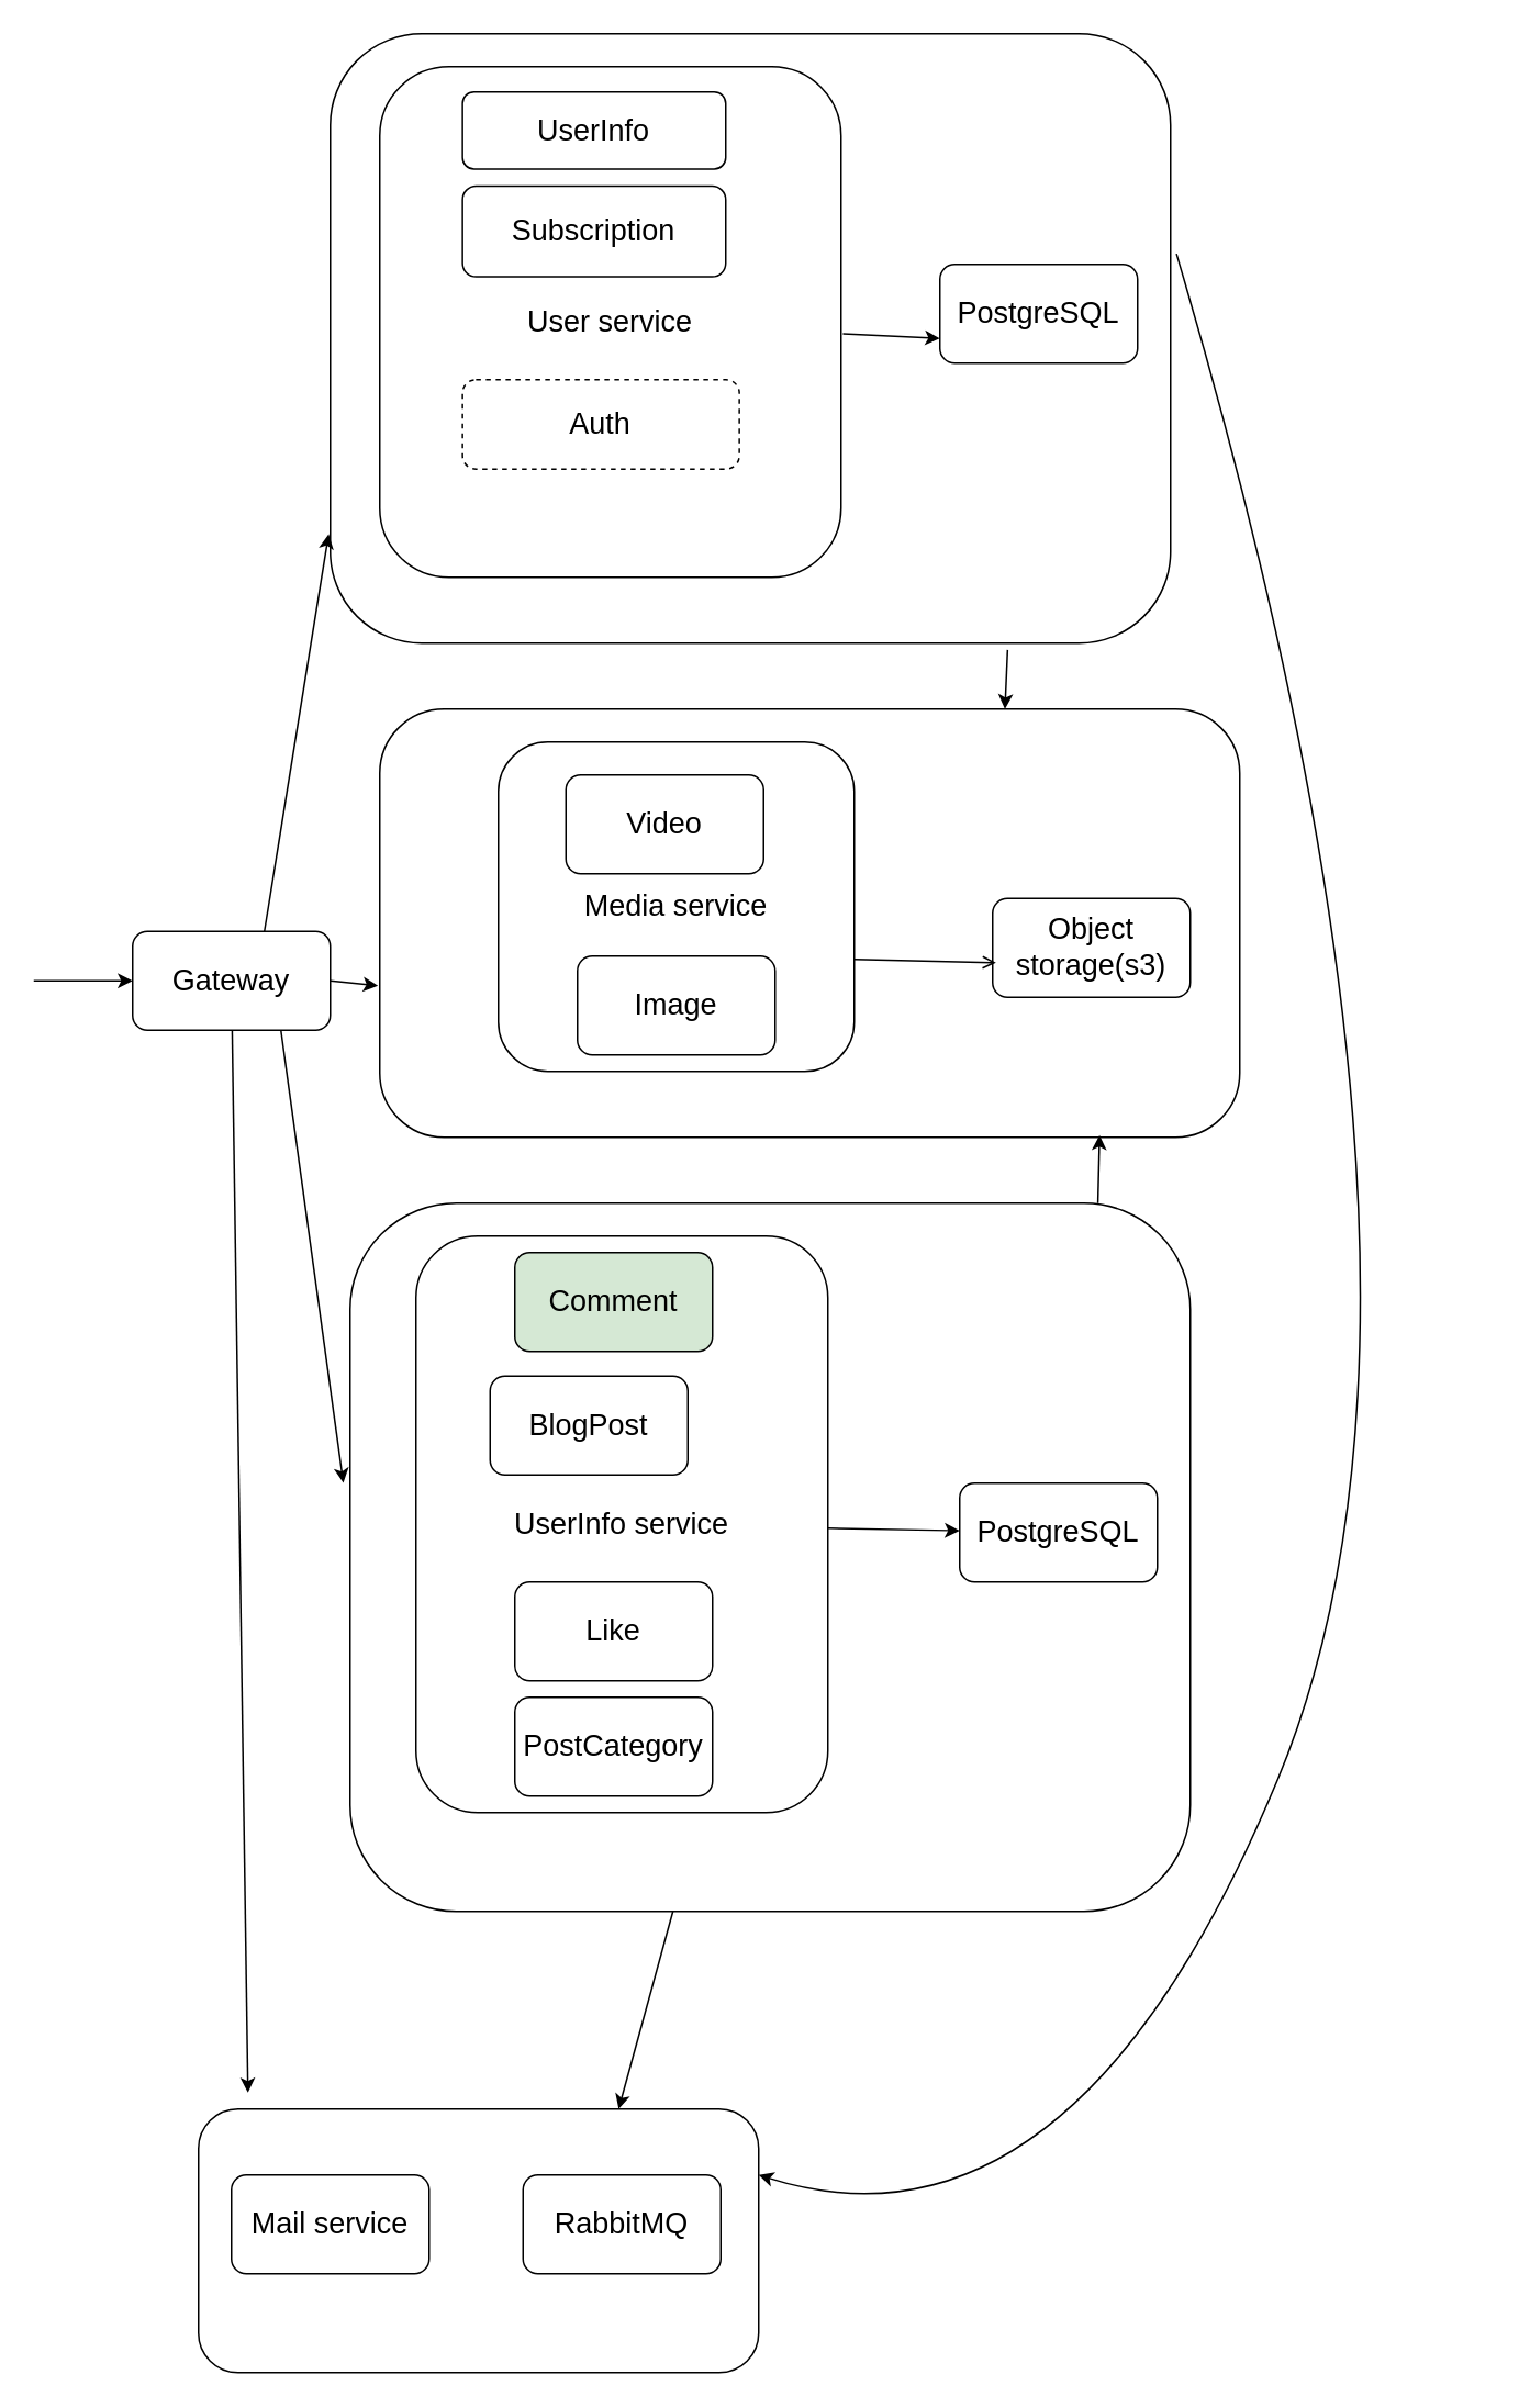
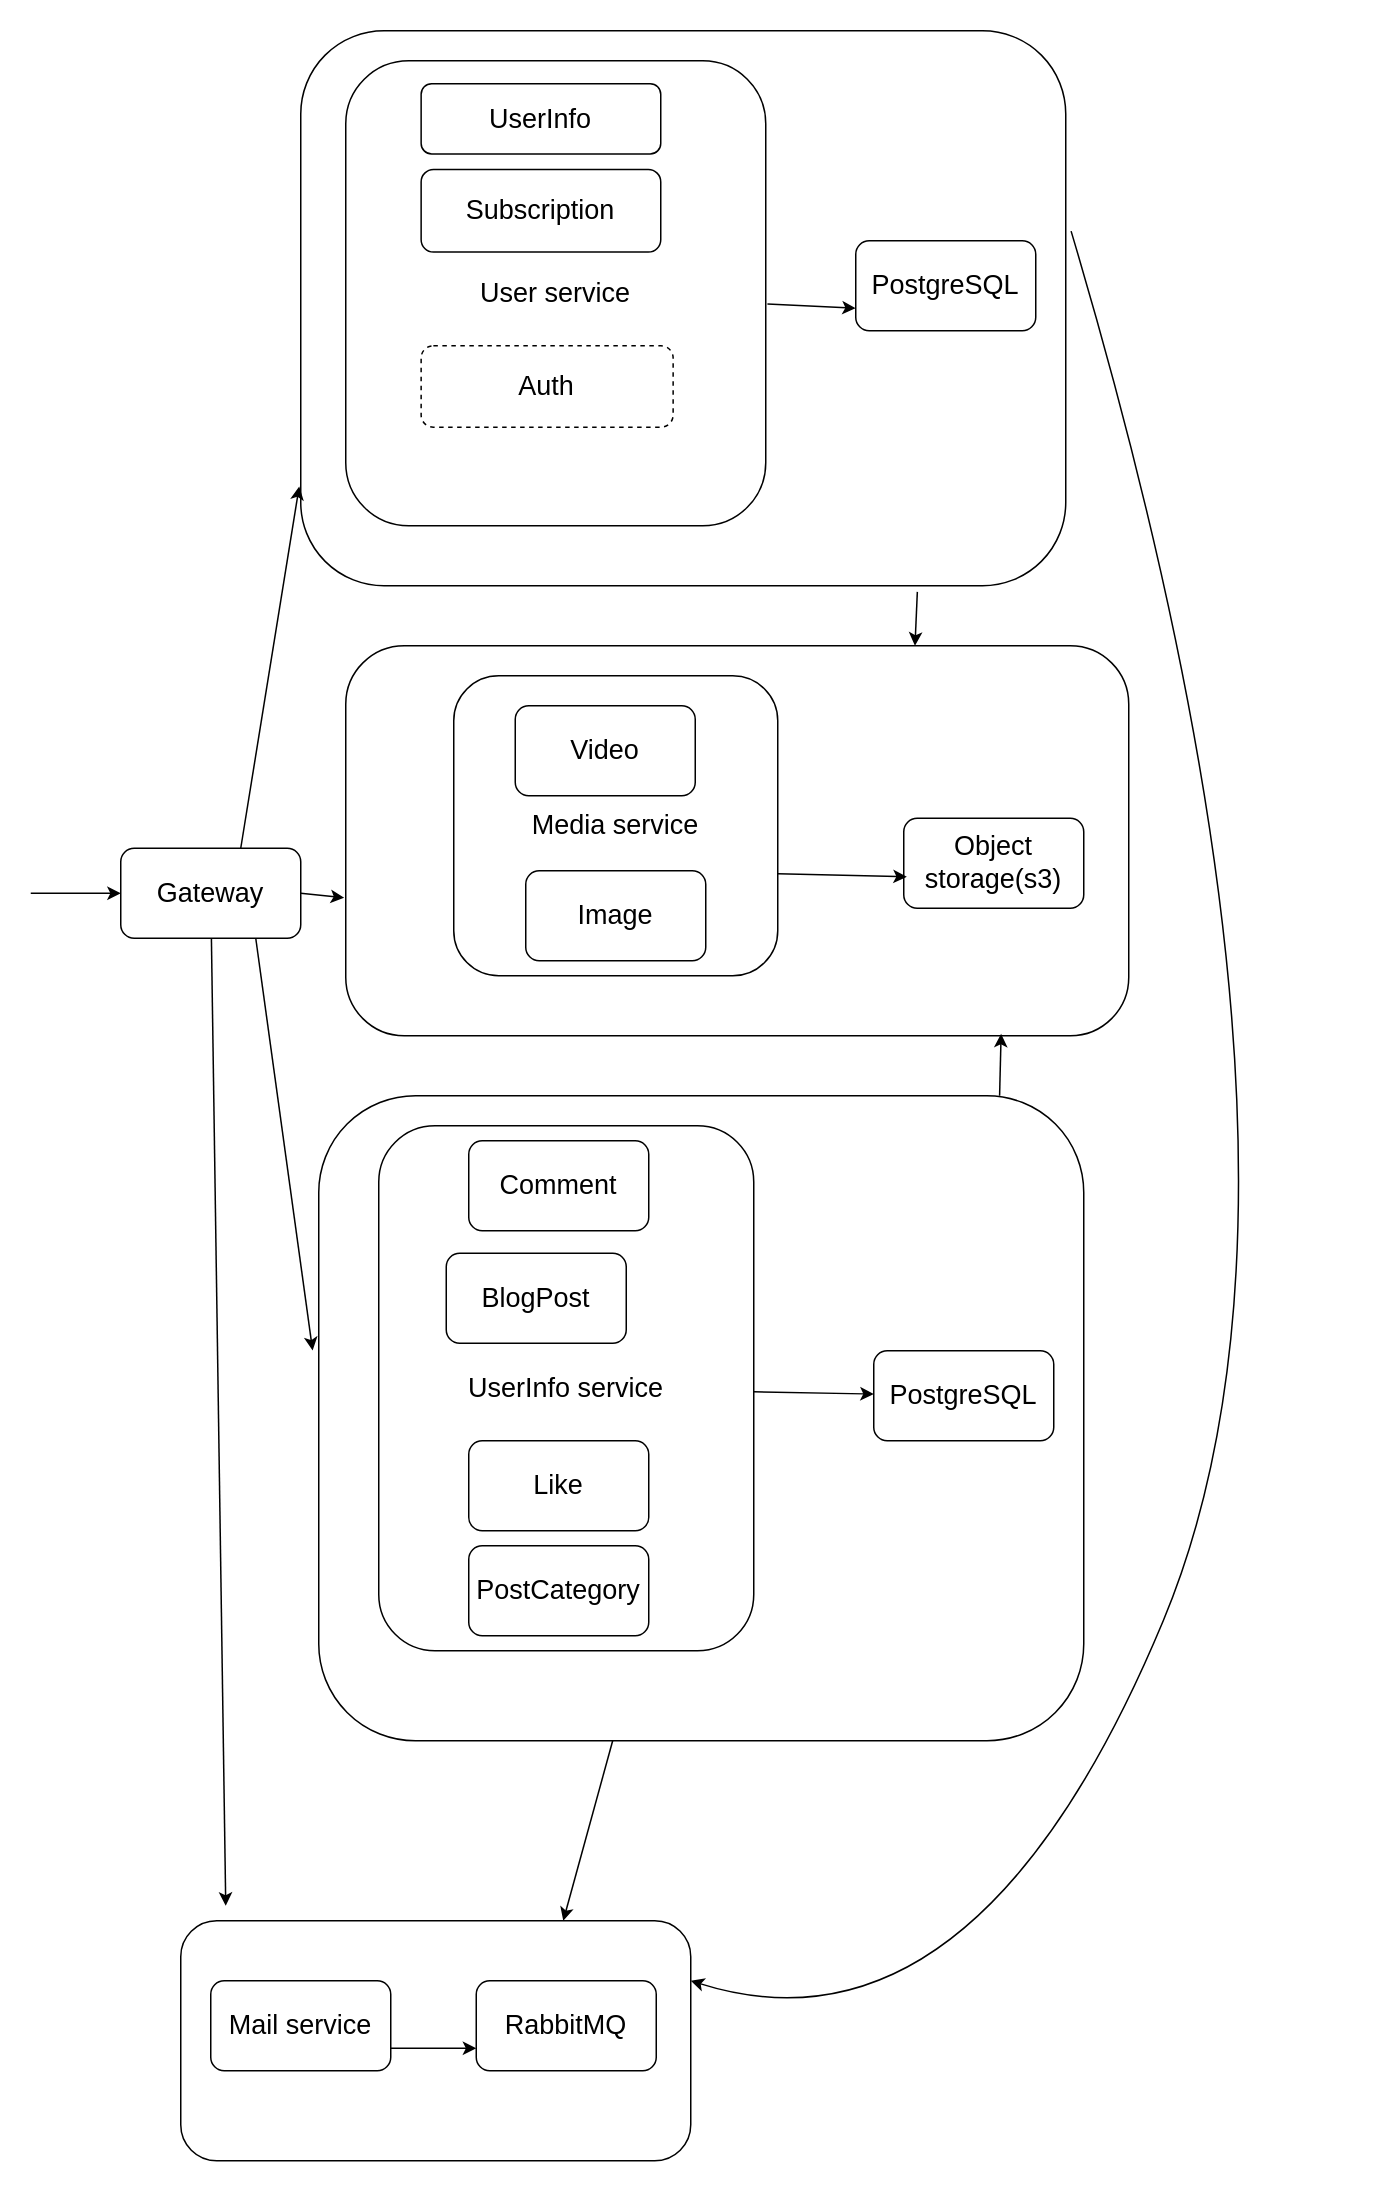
  <mxCell id="0" />
  <mxCell id="1" parent="0" />
  <mxCell id="2" value="" style="rounded=1;whiteSpace=wrap;html=1;" vertex="1" parent="1"><mxGeometry x="120" y="1280" width="340" height="160" as="geometry" /></mxCell>
  <mxCell id="3" value="" style="rounded=1;whiteSpace=wrap;html=1;" vertex="1" parent="1"><mxGeometry x="230" y="430" width="522" height="260" as="geometry" /></mxCell>
  <mxCell id="4" value="" style="rounded=1;whiteSpace=wrap;html=1;" vertex="1" parent="1"><mxGeometry x="200" y="20" width="510" height="370" as="geometry" /></mxCell>
  <mxCell id="5" value="&lt;font style=&quot;font-size: 18px;&quot;&gt;Mail service&lt;/font&gt;" style="rounded=1;whiteSpace=wrap;html=1;" vertex="1" parent="1"><mxGeometry x="140" y="1320" width="120" height="60" as="geometry" /></mxCell>
  <mxCell id="6" value="&lt;font style=&quot;font-size: 18px;&quot;&gt;Gateway&lt;/font&gt;" style="rounded=1;whiteSpace=wrap;html=1;" vertex="1" parent="1"><mxGeometry x="80" y="565" width="120" height="60" as="geometry" /></mxCell>
  <mxCell id="7" value="" style="endArrow=classic;html=1;rounded=0;entryX=-0.002;entryY=0.821;entryDx=0;entryDy=0;entryPerimeter=0;" edge="1" parent="1" target="4"><mxGeometry width="50" height="50" relative="1" as="geometry"><mxPoint x="160" y="565" as="sourcePoint" /><mxPoint x="210" y="515" as="targetPoint" /></mxGeometry></mxCell>
  <mxCell id="8" value="" style="endArrow=classic;html=1;rounded=0;exitX=1;exitY=0.5;exitDx=0;exitDy=0;entryX=-0.002;entryY=0.646;entryDx=0;entryDy=0;entryPerimeter=0;" edge="1" parent="1" source="6" target="3"><mxGeometry width="50" height="50" relative="1" as="geometry"><mxPoint x="450" y="540" as="sourcePoint" /><mxPoint x="360" y="390" as="targetPoint" /></mxGeometry></mxCell>
  <mxCell id="9" value="" style="endArrow=classic;html=1;rounded=0;exitX=0.75;exitY=1;exitDx=0;exitDy=0;entryX=-0.008;entryY=0.395;entryDx=0;entryDy=0;entryPerimeter=0;" edge="1" parent="1" source="6" target="22"><mxGeometry width="50" height="50" relative="1" as="geometry"><mxPoint x="400" y="580" as="sourcePoint" /><mxPoint x="450" y="530" as="targetPoint" /></mxGeometry></mxCell>
  <mxCell id="10" value="" style="endArrow=classic;html=1;rounded=0;" edge="1" parent="1" source="6"><mxGeometry width="50" height="50" relative="1" as="geometry"><mxPoint x="400" y="810" as="sourcePoint" /><mxPoint x="150" y="1270" as="targetPoint" /></mxGeometry></mxCell>
  <mxCell id="11" value="&lt;span style=&quot;font-size: 18px;&quot;&gt;Object storage(s3)&lt;/span&gt;" style="rounded=1;whiteSpace=wrap;html=1;" vertex="1" parent="1"><mxGeometry x="602" y="545" width="120" height="60" as="geometry" /></mxCell>
- <mxCell id="12" value="" style="endArrow=open;html=1;rounded=0;exitX=1;exitY=0.66;exitDx=0;exitDy=0;exitPerimeter=0;entryX=0.017;entryY=0.65;entryDx=0;entryDy=0;entryPerimeter=0;" edge="1" parent="1" source="30" target="11"><mxGeometry width="50" height="50" relative="1" as="geometry"><mxPoint x="432" y="535" as="sourcePoint" /><mxPoint x="482" y="485" as="targetPoint" /></mxGeometry></mxCell>
+ <mxCell id="12" value="" style="endArrow=classic;html=1;rounded=0;exitX=1;exitY=0.66;exitDx=0;exitDy=0;exitPerimeter=0;entryX=0.017;entryY=0.65;entryDx=0;entryDy=0;entryPerimeter=0;" edge="1" parent="1" source="30" target="11"><mxGeometry width="50" height="50" relative="1" as="geometry"><mxPoint x="432" y="535" as="sourcePoint" /><mxPoint x="482" y="485" as="targetPoint" /></mxGeometry></mxCell>
  <mxCell id="13" value="" style="group" vertex="1" connectable="0" parent="1"><mxGeometry x="230" y="40" width="280" height="310" as="geometry" /></mxCell>
  <mxCell id="14" value="&lt;font style=&quot;font-size: 18px;&quot;&gt;User service&lt;/font&gt;" style="rounded=1;whiteSpace=wrap;html=1;" vertex="1" parent="13"><mxGeometry width="280" height="310" as="geometry" /></mxCell>
  <mxCell id="15" value="&lt;font style=&quot;font-size: 18px;&quot;&gt;UserInfo&lt;/font&gt;" style="rounded=1;whiteSpace=wrap;html=1;" vertex="1" parent="13"><mxGeometry x="50.26" y="15.266" width="159.74" height="46.876" as="geometry" /></mxCell>
  <mxCell id="16" value="&lt;font style=&quot;font-size: 18px;&quot;&gt;Subscription&lt;/font&gt;" style="rounded=1;whiteSpace=wrap;html=1;" vertex="1" parent="13"><mxGeometry x="50.26" y="72.5" width="159.74" height="55.059" as="geometry" /></mxCell>
  <mxCell id="17" value="&lt;span style=&quot;font-size: 18px;&quot;&gt;Auth&lt;/span&gt;" style="rounded=1;whiteSpace=wrap;html=1;dashed=1;" vertex="1" parent="13"><mxGeometry x="50.26" y="190" width="168" height="54.29" as="geometry" /></mxCell>
  <mxCell id="18" style="edgeStyle=orthogonalEdgeStyle;rounded=0;orthogonalLoop=1;jettySize=auto;html=1;exitX=0.5;exitY=1;exitDx=0;exitDy=0;" edge="1" parent="13" source="14" target="14"><mxGeometry relative="1" as="geometry" /></mxCell>
  <mxCell id="19" value="&lt;span style=&quot;font-size: 18px;&quot;&gt;PostgreSQL&lt;/span&gt;" style="rounded=1;whiteSpace=wrap;html=1;" vertex="1" parent="1"><mxGeometry x="570" y="160" width="120" height="60" as="geometry" /></mxCell>
  <mxCell id="20" value="" style="endArrow=classic;html=1;rounded=0;entryX=0;entryY=0.75;entryDx=0;entryDy=0;exitX=1.004;exitY=0.523;exitDx=0;exitDy=0;exitPerimeter=0;" edge="1" parent="1" source="14" target="19"><mxGeometry width="50" height="50" relative="1" as="geometry"><mxPoint x="590" y="490" as="sourcePoint" /><mxPoint x="640" y="440" as="targetPoint" /></mxGeometry></mxCell>
  <mxCell id="21" value="" style="endArrow=classic;html=1;rounded=0;" edge="1" parent="1"><mxGeometry width="50" height="50" relative="1" as="geometry"><mxPoint x="20" y="595" as="sourcePoint" /><mxPoint x="80" y="595" as="targetPoint" /></mxGeometry></mxCell>
  <mxCell id="22" value="" style="rounded=1;whiteSpace=wrap;html=1;" vertex="1" parent="1"><mxGeometry x="212" y="730" width="510" height="430" as="geometry" /></mxCell>
  <mxCell id="23" value="&lt;span style=&quot;font-size: 18px;&quot;&gt;PostgreSQL&lt;/span&gt;" style="rounded=1;whiteSpace=wrap;html=1;" vertex="1" parent="1"><mxGeometry x="582" y="900" width="120" height="60" as="geometry" /></mxCell>
  <mxCell id="24" value="" style="endArrow=classic;html=1;rounded=0;" edge="1" parent="1" source="25" target="23"><mxGeometry width="50" height="50" relative="1" as="geometry"><mxPoint x="112" y="730" as="sourcePoint" /><mxPoint x="249" y="901" as="targetPoint" /></mxGeometry></mxCell>
  <mxCell id="25" value="&lt;font style=&quot;font-size: 18px;&quot;&gt;UserInfo service&lt;/font&gt;" style="rounded=1;whiteSpace=wrap;html=1;" vertex="1" parent="1"><mxGeometry x="252" y="750" width="250" height="350" as="geometry" /></mxCell>
- <mxCell id="26" value="&lt;font style=&quot;font-size: 18px;&quot;&gt;Comment&lt;/font&gt;" style="rounded=1;whiteSpace=wrap;html=1;fillColor=#d5e8d4;" vertex="1" parent="1"><mxGeometry x="312" y="760" width="120" height="60" as="geometry" /></mxCell>
+ <mxCell id="26" value="&lt;font style=&quot;font-size: 18px;&quot;&gt;Comment&lt;/font&gt;" style="rounded=1;whiteSpace=wrap;html=1;" vertex="1" parent="1"><mxGeometry x="312" y="760" width="120" height="60" as="geometry" /></mxCell>
  <mxCell id="27" value="&lt;span style=&quot;font-size: 18px;&quot;&gt;BlogPost&lt;/span&gt;" style="rounded=1;whiteSpace=wrap;html=1;" vertex="1" parent="1"><mxGeometry x="297" y="835" width="120" height="60" as="geometry" /></mxCell>
  <mxCell id="28" value="&lt;span style=&quot;font-size: 18px;&quot;&gt;Like&lt;/span&gt;" style="rounded=1;whiteSpace=wrap;html=1;" vertex="1" parent="1"><mxGeometry x="312" y="960" width="120" height="60" as="geometry" /></mxCell>
  <mxCell id="29" value="&lt;span style=&quot;font-size: 18px;&quot;&gt;PostCategory&lt;/span&gt;" style="rounded=1;whiteSpace=wrap;html=1;" vertex="1" parent="1"><mxGeometry x="312" y="1030" width="120" height="60" as="geometry" /></mxCell>
  <mxCell id="30" value="&lt;font style=&quot;font-size: 18px;&quot;&gt;Media service&lt;/font&gt;" style="rounded=1;whiteSpace=wrap;html=1;" vertex="1" parent="1"><mxGeometry x="302" y="450" width="216" height="200" as="geometry" /></mxCell>
  <mxCell id="31" value="&lt;font style=&quot;font-size: 18px;&quot;&gt;Video&lt;/font&gt;" style="rounded=1;whiteSpace=wrap;html=1;" vertex="1" parent="1"><mxGeometry x="343" y="470" width="120" height="60" as="geometry" /></mxCell>
  <mxCell id="32" value="&lt;font style=&quot;font-size: 18px;&quot;&gt;Image&lt;/font&gt;" style="rounded=1;whiteSpace=wrap;html=1;" vertex="1" parent="1"><mxGeometry x="350" y="580" width="120" height="60" as="geometry" /></mxCell>
  <mxCell id="33" value="&lt;span style=&quot;font-size: 18px;&quot;&gt;RabbitMQ&lt;/span&gt;" style="rounded=1;whiteSpace=wrap;html=1;" vertex="1" parent="1"><mxGeometry x="317" y="1320" width="120" height="60" as="geometry" /></mxCell>
+ <mxCell id="34" value="" style="endArrow=classic;html=1;rounded=0;exitX=1;exitY=0.75;exitDx=0;exitDy=0;entryX=0;entryY=0.75;entryDx=0;entryDy=0;" edge="1" parent="1" source="5" target="33"><mxGeometry width="50" height="50" relative="1" as="geometry"><mxPoint x="750" y="800" as="sourcePoint" /><mxPoint x="800" y="750" as="targetPoint" /></mxGeometry></mxCell>
  <mxCell id="35" value="" style="curved=1;endArrow=classic;html=1;rounded=0;entryX=1;entryY=0.25;entryDx=0;entryDy=0;exitX=1.007;exitY=0.361;exitDx=0;exitDy=0;exitPerimeter=0;" edge="1" parent="1" source="4" target="2"><mxGeometry width="50" height="50" relative="1" as="geometry"><mxPoint x="700" y="150" as="sourcePoint" /><mxPoint x="780" y="560" as="targetPoint" /><Array as="points"><mxPoint x="900" y="780" /><mxPoint x="650" y="1380" /></Array></mxGeometry></mxCell>
  <mxCell id="36" value="" style="endArrow=classic;html=1;rounded=0;entryX=0.75;entryY=0;entryDx=0;entryDy=0;" edge="1" parent="1" source="22" target="2"><mxGeometry width="50" height="50" relative="1" as="geometry"><mxPoint x="720" y="750" as="sourcePoint" /><mxPoint x="770" y="700" as="targetPoint" /></mxGeometry></mxCell>
  <mxCell id="37" value="" style="endArrow=classic;html=1;rounded=0;exitX=0.806;exitY=1.011;exitDx=0;exitDy=0;exitPerimeter=0;entryX=0.727;entryY=0;entryDx=0;entryDy=0;entryPerimeter=0;" edge="1" parent="1" source="4" target="3"><mxGeometry width="50" height="50" relative="1" as="geometry"><mxPoint x="510" y="390" as="sourcePoint" /><mxPoint x="560" y="340" as="targetPoint" /></mxGeometry></mxCell>
  <mxCell id="38" value="" style="endArrow=classic;html=1;rounded=0;exitX=0.89;exitY=0;exitDx=0;exitDy=0;exitPerimeter=0;entryX=0.837;entryY=0.995;entryDx=0;entryDy=0;entryPerimeter=0;" edge="1" parent="1" source="22" target="3"><mxGeometry width="50" height="50" relative="1" as="geometry"><mxPoint x="700" y="740" as="sourcePoint" /><mxPoint x="750" y="690" as="targetPoint" /></mxGeometry></mxCell>
